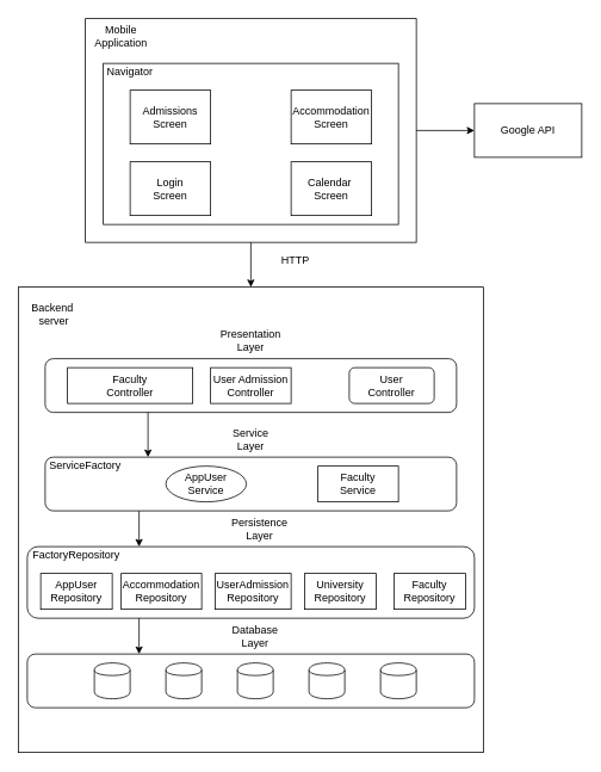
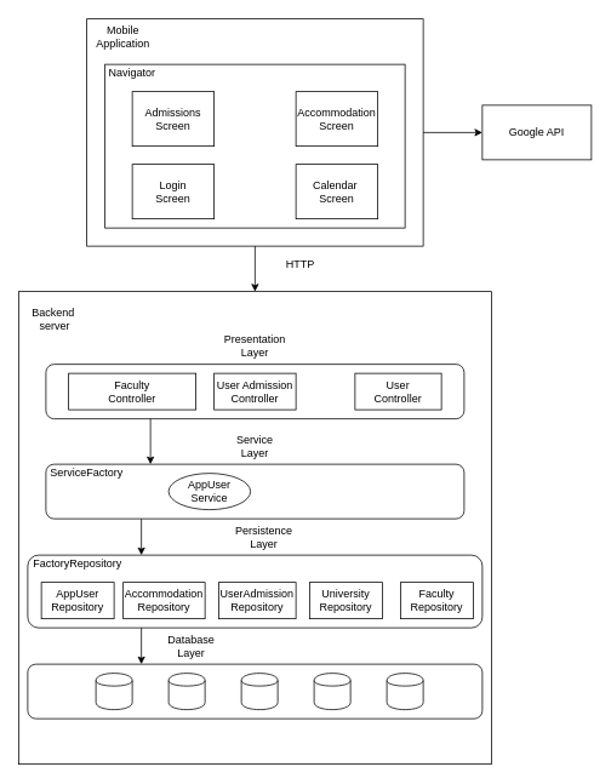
  <mxCell id="0" />
  <mxCell id="1" parent="0" />
  <mxCell id="2" value="" style="rounded=0;whiteSpace=wrap;html=1;" vertex="1" parent="1"><mxGeometry x="95" y="20" width="370" height="250" as="geometry" /></mxCell>
  <mxCell id="3" value="Mobile&lt;br&gt;Application" style="text;html=1;strokeColor=none;fillColor=none;align=center;verticalAlign=middle;whiteSpace=wrap;rounded=0;" vertex="1" parent="1"><mxGeometry x="115" y="30" width="40" height="20" as="geometry" /></mxCell>
  <mxCell id="4" value="" style="rounded=0;whiteSpace=wrap;html=1;" vertex="1" parent="1"><mxGeometry x="115" y="70" width="330" height="180" as="geometry" /></mxCell>
  <mxCell id="5" value="Navigator" style="text;html=1;strokeColor=none;fillColor=none;align=center;verticalAlign=middle;whiteSpace=wrap;rounded=0;" vertex="1" parent="1"><mxGeometry x="125" y="70" width="40" height="20" as="geometry" /></mxCell>
  <mxCell id="6" value="Login &lt;br&gt;Screen" style="rounded=0;whiteSpace=wrap;html=1;" vertex="1" parent="1"><mxGeometry x="145" y="180" width="90" height="60" as="geometry" /></mxCell>
  <mxCell id="7" value="Accommodation&lt;br&gt;Screen" style="rounded=0;whiteSpace=wrap;html=1;" vertex="1" parent="1"><mxGeometry x="325" y="100" width="90" height="60" as="geometry" /></mxCell>
  <mxCell id="8" value="Calendar&amp;nbsp;&lt;br&gt;Screen" style="rounded=0;whiteSpace=wrap;html=1;" vertex="1" parent="1"><mxGeometry x="325" y="180" width="90" height="60" as="geometry" /></mxCell>
  <mxCell id="9" value="Admissions&lt;br&gt;Screen" style="rounded=0;whiteSpace=wrap;html=1;" vertex="1" parent="1"><mxGeometry x="145" y="100" width="90" height="60" as="geometry" /></mxCell>
  <mxCell id="10" value="" style="rounded=0;whiteSpace=wrap;html=1;" vertex="1" parent="1"><mxGeometry x="20" y="320" width="520" height="520" as="geometry" /></mxCell>
  <mxCell id="11" value="Backend&amp;nbsp;&lt;br&gt;server" style="text;html=1;strokeColor=none;fillColor=none;align=center;verticalAlign=middle;whiteSpace=wrap;rounded=0;" vertex="1" parent="1"><mxGeometry x="40" y="340" width="40" height="20" as="geometry" /></mxCell>
  <mxCell id="12" value="" style="endArrow=classic;html=1;entryX=0.25;entryY=0;entryDx=0;entryDy=0;" edge="1" parent="1" target="19"><mxGeometry width="50" height="50" relative="1" as="geometry"><mxPoint x="155" y="540" as="sourcePoint" /><mxPoint x="175" y="630" as="targetPoint" /></mxGeometry></mxCell>
  <mxCell id="13" value="" style="rounded=1;whiteSpace=wrap;html=1;" vertex="1" parent="1"><mxGeometry x="50" y="510" width="460" height="60" as="geometry" /></mxCell>
  <mxCell id="14" value="" style="rounded=1;whiteSpace=wrap;html=1;" vertex="1" parent="1"><mxGeometry x="50" y="400" width="460" height="60" as="geometry" /></mxCell>
  <mxCell id="15" value="Faculty&lt;br&gt;Controller" style="rounded=0;whiteSpace=wrap;html=1;" vertex="1" parent="1"><mxGeometry x="75" y="410" width="140" height="40" as="geometry" /></mxCell>
  <mxCell id="16" value="User Admission&lt;br&gt;Controller" style="rounded=0;whiteSpace=wrap;html=1;" vertex="1" parent="1"><mxGeometry x="235" y="410" width="90" height="40" as="geometry" /></mxCell>
- <mxCell id="17" value="User&lt;br&gt;Controller" style="whiteSpace=wrap;html=1;rounded=1;" vertex="1" parent="1"><mxGeometry x="390" y="410" width="95" height="40" as="geometry" /></mxCell>
+ <mxCell id="17" value="User&lt;br&gt;Controller" style="rounded=0;whiteSpace=wrap;html=1;" vertex="1" parent="1"><mxGeometry x="390" y="410" width="95" height="40" as="geometry" /></mxCell>
  <mxCell id="18" value="ServiceFactory" style="text;html=1;strokeColor=none;fillColor=none;align=center;verticalAlign=middle;whiteSpace=wrap;rounded=0;" vertex="1" parent="1"><mxGeometry x="75" y="510" width="40" height="20" as="geometry" /></mxCell>
  <mxCell id="19" value="" style="rounded=1;whiteSpace=wrap;html=1;" vertex="1" parent="1"><mxGeometry x="30" y="610" width="500" height="80" as="geometry" /></mxCell>
  <mxCell id="20" value="AppUser&lt;br&gt;Service" style="ellipse;whiteSpace=wrap;html=1;" vertex="1" parent="1"><mxGeometry x="185" y="520" width="90" height="40" as="geometry" /></mxCell>
- <mxCell id="21" value="Faculty&lt;br&gt;Service" style="rounded=0;whiteSpace=wrap;html=1;" vertex="1" parent="1"><mxGeometry x="355" y="520" width="90" height="40" as="geometry" /></mxCell>
  <mxCell id="22" value="FactoryRepository" style="text;html=1;strokeColor=none;fillColor=none;align=center;verticalAlign=middle;whiteSpace=wrap;rounded=0;" vertex="1" parent="1"><mxGeometry x="65" y="610" width="40" height="20" as="geometry" /></mxCell>
  <mxCell id="23" value="AppUser&lt;br&gt;Repository" style="rounded=0;whiteSpace=wrap;html=1;" vertex="1" parent="1"><mxGeometry x="45" y="640" width="80" height="40" as="geometry" /></mxCell>
  <mxCell id="24" value="Accommodation&lt;br&gt;Repository" style="rounded=0;whiteSpace=wrap;html=1;" vertex="1" parent="1"><mxGeometry x="135" y="640" width="90" height="40" as="geometry" /></mxCell>
  <mxCell id="25" value="UserAdmission&lt;br&gt;Repository" style="rounded=0;whiteSpace=wrap;html=1;" vertex="1" parent="1"><mxGeometry x="240" y="640" width="85" height="40" as="geometry" /></mxCell>
  <mxCell id="26" value="University&lt;br&gt;Repository" style="rounded=0;whiteSpace=wrap;html=1;" vertex="1" parent="1"><mxGeometry x="340" y="640" width="80" height="40" as="geometry" /></mxCell>
  <mxCell id="27" value="Faculty&lt;br&gt;Repository" style="rounded=0;whiteSpace=wrap;html=1;" vertex="1" parent="1"><mxGeometry x="440" y="640" width="80" height="40" as="geometry" /></mxCell>
  <mxCell id="28" value="" style="rounded=1;whiteSpace=wrap;html=1;" vertex="1" parent="1"><mxGeometry x="30" y="730" width="500" height="60" as="geometry" /></mxCell>
  <mxCell id="29" value="" style="shape=cylinder;whiteSpace=wrap;html=1;boundedLbl=1;backgroundOutline=1;" vertex="1" parent="1"><mxGeometry x="185" y="740" width="40" height="40" as="geometry" /></mxCell>
  <mxCell id="30" value="" style="shape=cylinder;whiteSpace=wrap;html=1;boundedLbl=1;backgroundOutline=1;" vertex="1" parent="1"><mxGeometry x="265" y="740" width="40" height="40" as="geometry" /></mxCell>
  <mxCell id="31" value="" style="shape=cylinder;whiteSpace=wrap;html=1;boundedLbl=1;backgroundOutline=1;" vertex="1" parent="1"><mxGeometry x="345" y="740" width="40" height="40" as="geometry" /></mxCell>
  <mxCell id="32" value="" style="shape=cylinder;whiteSpace=wrap;html=1;boundedLbl=1;backgroundOutline=1;" vertex="1" parent="1"><mxGeometry x="425" y="740" width="40" height="40" as="geometry" /></mxCell>
  <mxCell id="33" value="" style="shape=cylinder;whiteSpace=wrap;html=1;boundedLbl=1;backgroundOutline=1;" vertex="1" parent="1"><mxGeometry x="105" y="740" width="40" height="40" as="geometry" /></mxCell>
  <mxCell id="34" value="Presentation Layer" style="text;html=1;strokeColor=none;fillColor=none;align=center;verticalAlign=middle;whiteSpace=wrap;rounded=0;" vertex="1" parent="1"><mxGeometry x="260" y="370" width="40" height="20" as="geometry" /></mxCell>
  <mxCell id="35" value="Service Layer" style="text;html=1;strokeColor=none;fillColor=none;align=center;verticalAlign=middle;whiteSpace=wrap;rounded=0;" vertex="1" parent="1"><mxGeometry x="260" y="480" width="40" height="20" as="geometry" /></mxCell>
  <mxCell id="36" value="Persistence Layer" style="text;html=1;strokeColor=none;fillColor=none;align=center;verticalAlign=middle;whiteSpace=wrap;rounded=0;" vertex="1" parent="1"><mxGeometry x="270" y="580" width="40" height="20" as="geometry" /></mxCell>
- <mxCell id="37" value="Database Layer" style="text;html=1;strokeColor=none;fillColor=none;align=center;verticalAlign=middle;whiteSpace=wrap;rounded=0;" vertex="1" parent="1"><mxGeometry x="265" y="700" width="40" height="20" as="geometry" /></mxCell>
+ <mxCell id="37" value="Database Layer" style="text;html=1;strokeColor=none;fillColor=none;align=center;verticalAlign=middle;whiteSpace=wrap;rounded=0;" vertex="1" parent="1"><mxGeometry x="190" y="700" width="40" height="20" as="geometry" /></mxCell>
  <mxCell id="38" value="" style="endArrow=classic;html=1;exitX=0.25;exitY=1;exitDx=0;exitDy=0;entryX=0.25;entryY=0;entryDx=0;entryDy=0;" edge="1" parent="1" source="14" target="13"><mxGeometry width="50" height="50" relative="1" as="geometry"><mxPoint x="190" y="500" as="sourcePoint" /><mxPoint x="80" y="560" as="targetPoint" /></mxGeometry></mxCell>
  <mxCell id="39" value="" style="endArrow=classic;html=1;entryX=0.25;entryY=0;entryDx=0;entryDy=0;exitX=0.25;exitY=1;exitDx=0;exitDy=0;" edge="1" parent="1" source="19" target="28"><mxGeometry width="50" height="50" relative="1" as="geometry"><mxPoint x="170" y="600" as="sourcePoint" /><mxPoint x="310" y="700" as="targetPoint" /></mxGeometry></mxCell>
  <mxCell id="40" value="" style="endArrow=classic;html=1;exitX=0.5;exitY=1;exitDx=0;exitDy=0;entryX=0.5;entryY=0;entryDx=0;entryDy=0;" edge="1" parent="1" source="2" target="10"><mxGeometry width="50" height="50" relative="1" as="geometry"><mxPoint x="380" y="410" as="sourcePoint" /><mxPoint x="430" y="360" as="targetPoint" /></mxGeometry></mxCell>
  <mxCell id="41" value="HTTP" style="text;html=1;strokeColor=none;fillColor=none;align=center;verticalAlign=middle;whiteSpace=wrap;rounded=0;" vertex="1" parent="1"><mxGeometry x="310" y="280" width="40" height="20" as="geometry" /></mxCell>
  <mxCell id="42" value="Google API" style="rounded=0;whiteSpace=wrap;html=1;" vertex="1" parent="1"><mxGeometry x="530" y="115" width="120" height="60" as="geometry" /></mxCell>
  <mxCell id="43" value="" style="endArrow=classic;html=1;exitX=1;exitY=0.5;exitDx=0;exitDy=0;entryX=0;entryY=0.5;entryDx=0;entryDy=0;" edge="1" parent="1" source="2" target="42"><mxGeometry width="50" height="50" relative="1" as="geometry"><mxPoint x="380" y="210" as="sourcePoint" /><mxPoint x="430" y="160" as="targetPoint" /></mxGeometry></mxCell>
